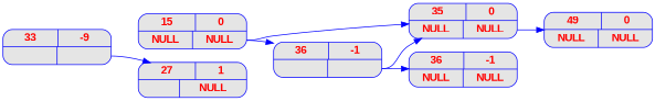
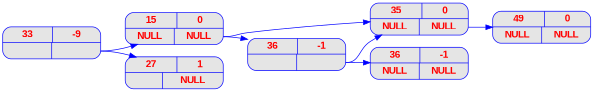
  digraph {
    rankdir=LR
    node [color=blue fillcolor=grey90 fontcolor=red fontname="Arial bold" fontsize=14 shape=record style="rounded, filled"]
    edge [color=blue tailport=next]
    n1 [label="{<elt> 49  | <> 0 } |{<nextL> NULL | <next> NULL}" width=2]
    n2 [label="{<elt> 35  | <> 0 } |{<nextL> NULL | <next> NULL}" width=2]
    n3 [label="{<elt> 36  | <> -1 } |{<nextL> NULL | <next> NULL}" width=2]
    n4 [label="{<elt> 36  | <> -1 } |{<nextL>  | <next> }" width=2]
    n5 [label="{<elt> 15  | <> 0 } |{<nextL> NULL | <next> NULL}" width=2]
    n6 [label="{<elt> 27  | <> 1 } |{<nextL>  | <next> NULL }" width=2]
    n7 [label="{<elt> 33  | <> -9 } |{<nextL>  | <next> }" width=2]
    n2 -> n1
    n4 -> n2
    n4 -> n3
    n5 -> n2
    n5 -> n4
+   n7 -> n5
    n7 -> n6
  }
